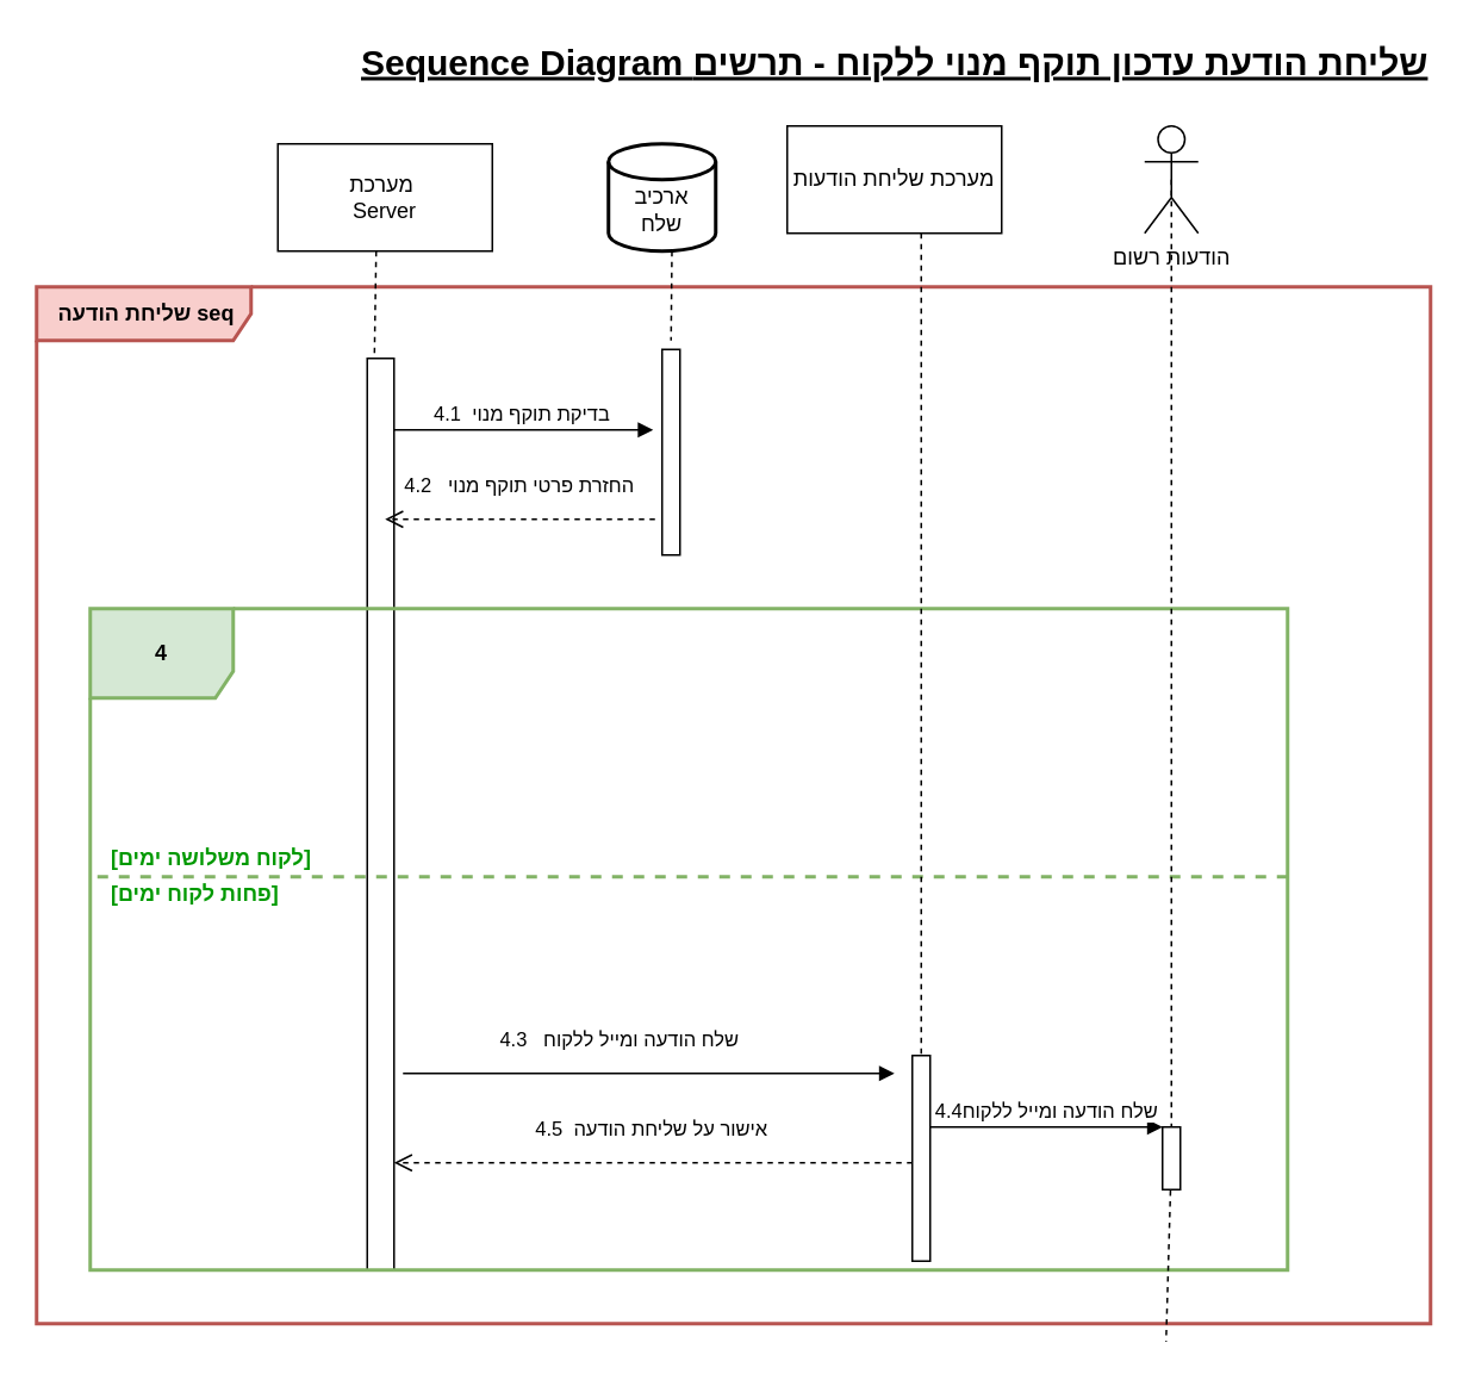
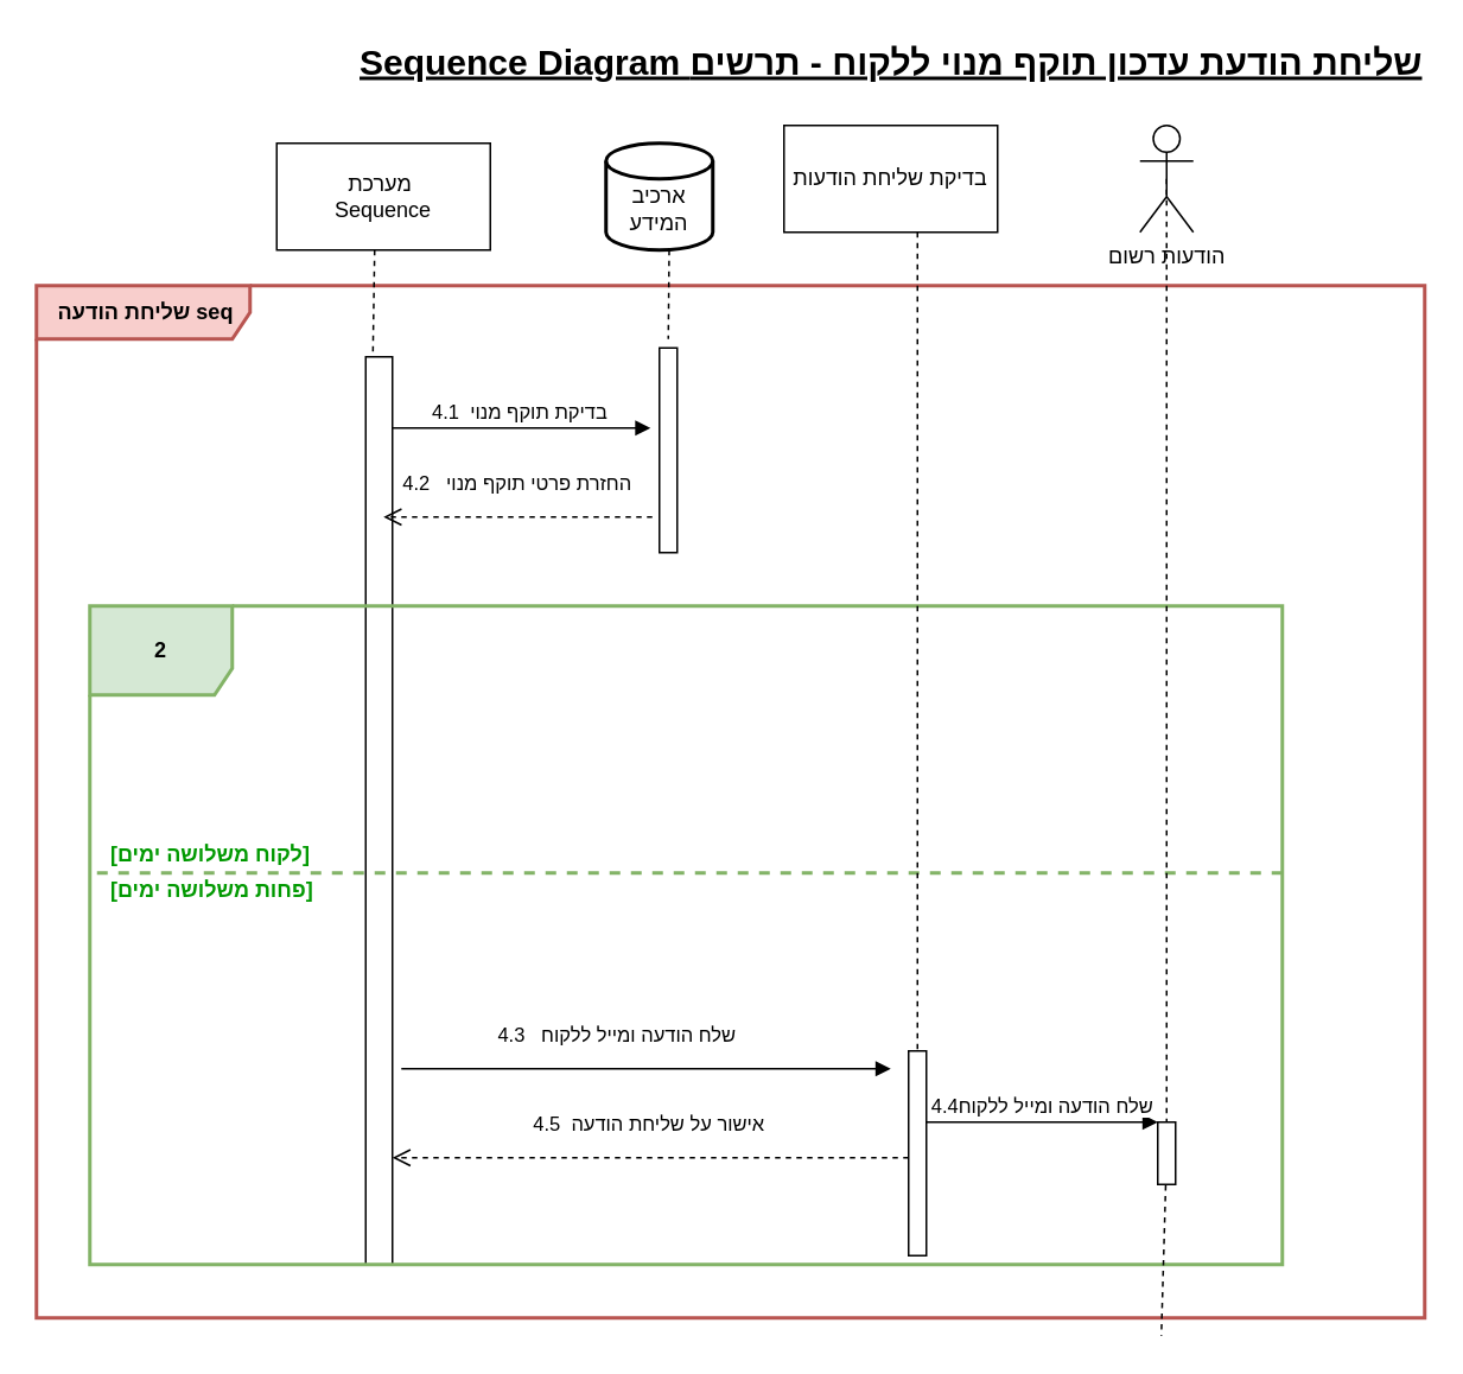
  <mxCell id="0" />
  <mxCell id="1" parent="0" />
- <mxCell id="2" value="מערכת שליחת הודעות&lt;br&gt;" style="rounded=0;whiteSpace=wrap;html=1;" parent="1" vertex="1"><mxGeometry x="440" y="70" width="120" height="60" as="geometry" /></mxCell>
+ <mxCell id="2" value="בדיקת שליחת הודעות&lt;br&gt;" style="rounded=0;whiteSpace=wrap;html=1;" parent="1" vertex="1"><mxGeometry x="440" y="70" width="120" height="60" as="geometry" /></mxCell>
  <mxCell id="3" value="&amp;nbsp;שליחת הודעה seq" style="shape=umlFrame;whiteSpace=wrap;html=1;width=120;height=30;fillColor=#f8cecc;strokeColor=#b85450;strokeWidth=2;fontStyle=1" parent="1" vertex="1"><mxGeometry x="20" y="160" width="780" height="580" as="geometry" /></mxCell>
- <mxCell id="4" value="&lt;div&gt;&lt;br&gt;&lt;/div&gt;&lt;div&gt;ארכיב&lt;/div&gt;שלח" style="strokeWidth=2;html=1;shape=mxgraph.flowchart.database;whiteSpace=wrap;" parent="1" vertex="1"><mxGeometry x="340" y="80" width="60" height="60" as="geometry" /></mxCell>
+ <mxCell id="4" value="&lt;div&gt;&lt;br&gt;&lt;/div&gt;&lt;div&gt;ארכיב&lt;/div&gt;המידע" style="strokeWidth=2;html=1;shape=mxgraph.flowchart.database;whiteSpace=wrap;" parent="1" vertex="1"><mxGeometry x="340" y="80" width="60" height="60" as="geometry" /></mxCell>
  <mxCell id="5" value="" style="html=1;points=[];perimeter=orthogonalPerimeter;" parent="1" vertex="1"><mxGeometry x="205" y="200" width="15" height="510" as="geometry" /></mxCell>
  <mxCell id="6" value="" style="endArrow=none;dashed=1;html=1;exitX=0.5;exitY=1;exitDx=0;exitDy=0;" parent="1" edge="1"><mxGeometry width="50" height="50" relative="1" as="geometry"><mxPoint x="210" y="140" as="sourcePoint" /><mxPoint x="209" y="200" as="targetPoint" /></mxGeometry></mxCell>
  <mxCell id="7" value="" style="html=1;points=[];perimeter=orthogonalPerimeter;" parent="1" vertex="1"><mxGeometry x="370" y="195" width="10" height="115" as="geometry" /></mxCell>
  <mxCell id="8" value="" style="endArrow=none;dashed=1;html=1;exitX=0.5;exitY=1;exitDx=0;exitDy=0;" parent="1" edge="1"><mxGeometry width="50" height="50" relative="1" as="geometry"><mxPoint x="375.5" y="140" as="sourcePoint" /><mxPoint x="375" y="190" as="targetPoint" /></mxGeometry></mxCell>
  <mxCell id="9" value="4.1&amp;nbsp; בדיקת תוקף מנוי&amp;nbsp;" style="html=1;verticalAlign=bottom;endArrow=block;" parent="1" edge="1"><mxGeometry width="80" relative="1" as="geometry"><mxPoint x="220" y="240" as="sourcePoint" /><mxPoint x="365" y="240" as="targetPoint" /></mxGeometry></mxCell>
  <mxCell id="10" value="4.2&amp;nbsp;&amp;nbsp; החזרת פרטי תוקף מנוי" style="html=1;verticalAlign=bottom;endArrow=open;dashed=1;endSize=8;" parent="1" edge="1"><mxGeometry x="0.007" y="-10" relative="1" as="geometry"><mxPoint x="366" y="290" as="sourcePoint" /><mxPoint x="215" y="290" as="targetPoint" /><mxPoint as="offset" /></mxGeometry></mxCell>
- <mxCell id="11" value="4" style="shape=umlFrame;whiteSpace=wrap;html=1;width=80;height=50;fillColor=#d5e8d4;strokeColor=#82b366;strokeWidth=2;fontStyle=1" parent="1" vertex="1"><mxGeometry x="50" y="340" width="670" height="370" as="geometry" /></mxCell>
+ <mxCell id="11" value="2" style="shape=umlFrame;whiteSpace=wrap;html=1;width=80;height=50;fillColor=#d5e8d4;strokeColor=#82b366;strokeWidth=2;fontStyle=1" parent="1" vertex="1"><mxGeometry x="50" y="340" width="670" height="370" as="geometry" /></mxCell>
  <mxCell id="12" value="" style="endArrow=none;dashed=1;html=1;fillColor=#d5e8d4;strokeColor=#82b366;strokeWidth=2;" parent="1" edge="1"><mxGeometry width="50" height="50" relative="1" as="geometry"><mxPoint x="720" y="490" as="sourcePoint" /><mxPoint x="50" y="490" as="targetPoint" /><Array as="points"><mxPoint x="160" y="490" /></Array></mxGeometry></mxCell>
  <mxCell id="13" value="[לקוח משלושה ימים]" style="text;html=1;resizable=0;points=[];autosize=1;align=left;verticalAlign=top;spacingTop=-4;fontStyle=1;fontColor=#009900;" parent="1" vertex="1"><mxGeometry x="60" y="470" width="110" height="20" as="geometry" /></mxCell>
- <mxCell id="14" value="[פחות לקוח ימים]" style="text;html=1;resizable=0;points=[];autosize=1;align=left;verticalAlign=top;spacingTop=-4;fontStyle=1;fontColor=#009900;" parent="1" vertex="1"><mxGeometry x="60" y="490" width="110" height="20" as="geometry" /></mxCell>
- <mxCell id="15" value="מערכת&amp;nbsp;&lt;br&gt;Server&lt;br&gt;" style="rounded=0;whiteSpace=wrap;html=1;" parent="1" vertex="1"><mxGeometry x="155" y="80" width="120" height="60" as="geometry" /></mxCell>
+ <mxCell id="14" value="[פחות משלושה ימים]" style="text;html=1;resizable=0;points=[];autosize=1;align=left;verticalAlign=top;spacingTop=-4;fontStyle=1;fontColor=#009900;" parent="1" vertex="1"><mxGeometry x="60" y="490" width="110" height="20" as="geometry" /></mxCell>
+ <mxCell id="15" value="מערכת&amp;nbsp;&lt;br&gt;Sequence&lt;br&gt;" style="rounded=0;whiteSpace=wrap;html=1;" parent="1" vertex="1"><mxGeometry x="155" y="80" width="120" height="60" as="geometry" /></mxCell>
  <mxCell id="16" value="" style="html=1;points=[];perimeter=orthogonalPerimeter;" parent="1" vertex="1"><mxGeometry x="510" y="590" width="10" height="115" as="geometry" /></mxCell>
  <mxCell id="17" value="" style="endArrow=none;dashed=1;html=1;exitX=0.5;exitY=1;exitDx=0;exitDy=0;" parent="1" target="16" edge="1"><mxGeometry width="50" height="50" relative="1" as="geometry"><mxPoint x="515" y="130" as="sourcePoint" /><mxPoint x="514.5" y="180" as="targetPoint" /></mxGeometry></mxCell>
  <mxCell id="18" value="4.3&amp;nbsp;&amp;nbsp; שלח הודעה ומייל ללקוח" style="html=1;verticalAlign=bottom;endArrow=block;" parent="1" edge="1"><mxGeometry x="-0.122" y="10" width="80" relative="1" as="geometry"><mxPoint x="225" y="600" as="sourcePoint" /><mxPoint x="500" y="600" as="targetPoint" /><mxPoint as="offset" /></mxGeometry></mxCell>
  <mxCell id="19" value="4.5&amp;nbsp; אישור על שליחת הודעה" style="html=1;verticalAlign=bottom;endArrow=open;dashed=1;endSize=8;" parent="1" edge="1"><mxGeometry x="0.007" y="-10" relative="1" as="geometry"><mxPoint x="510" y="650" as="sourcePoint" /><mxPoint x="220" y="650" as="targetPoint" /><mxPoint as="offset" /></mxGeometry></mxCell>
  <mxCell id="20" value="&lt;div style=&quot;font-size: 20px&quot; align=&quot;right&quot;&gt;Sequence Diagram שליחת הודעת עדכון תוקף מנוי ללקוח - תרשים&lt;br style=&quot;font-size: 20px&quot;&gt;&lt;/div&gt;" style="text;html=1;resizable=0;points=[];autosize=1;align=left;verticalAlign=top;spacingTop=-4;fontColor=#000000;fontStyle=5;fontSize=20;" vertex="1" parent="1"><mxGeometry x="200" y="20" width="550" height="30" as="geometry" /></mxCell>
  <mxCell id="21" value="הודעות רשום" style="shape=umlActor;html=1;verticalLabelPosition=bottom;verticalAlign=top;align=center;" vertex="1" parent="1"><mxGeometry x="640" y="70" width="30" height="60" as="geometry" /></mxCell>
  <mxCell id="22" value="" style="endArrow=none;dashed=1;html=1;exitX=0.5;exitY=0.5;exitDx=0;exitDy=0;exitPerimeter=0;" edge="1" parent="1" source="24"><mxGeometry width="50" height="50" relative="1" as="geometry"><mxPoint x="525" y="140" as="sourcePoint" /><mxPoint x="652" y="750" as="targetPoint" /></mxGeometry></mxCell>
  <mxCell id="23" value="שלח הודעה ומייל ללקוח4.4 " style="html=1;verticalAlign=bottom;endArrow=block;" edge="1" parent="1"><mxGeometry width="80" relative="1" as="geometry"><mxPoint x="520" y="630" as="sourcePoint" /><mxPoint x="650" y="630" as="targetPoint" /></mxGeometry></mxCell>
  <mxCell id="24" value="" style="html=1;points=[];perimeter=orthogonalPerimeter;" vertex="1" parent="1"><mxGeometry x="650" y="630" width="10" height="35" as="geometry" /></mxCell>
  <mxCell id="25" value="" style="endArrow=none;dashed=1;html=1;exitX=0.5;exitY=0.5;exitDx=0;exitDy=0;exitPerimeter=0;" edge="1" parent="1" source="21" target="24"><mxGeometry width="50" height="50" relative="1" as="geometry"><mxPoint x="655.529" y="99.765" as="sourcePoint" /><mxPoint x="652" y="750" as="targetPoint" /></mxGeometry></mxCell>
